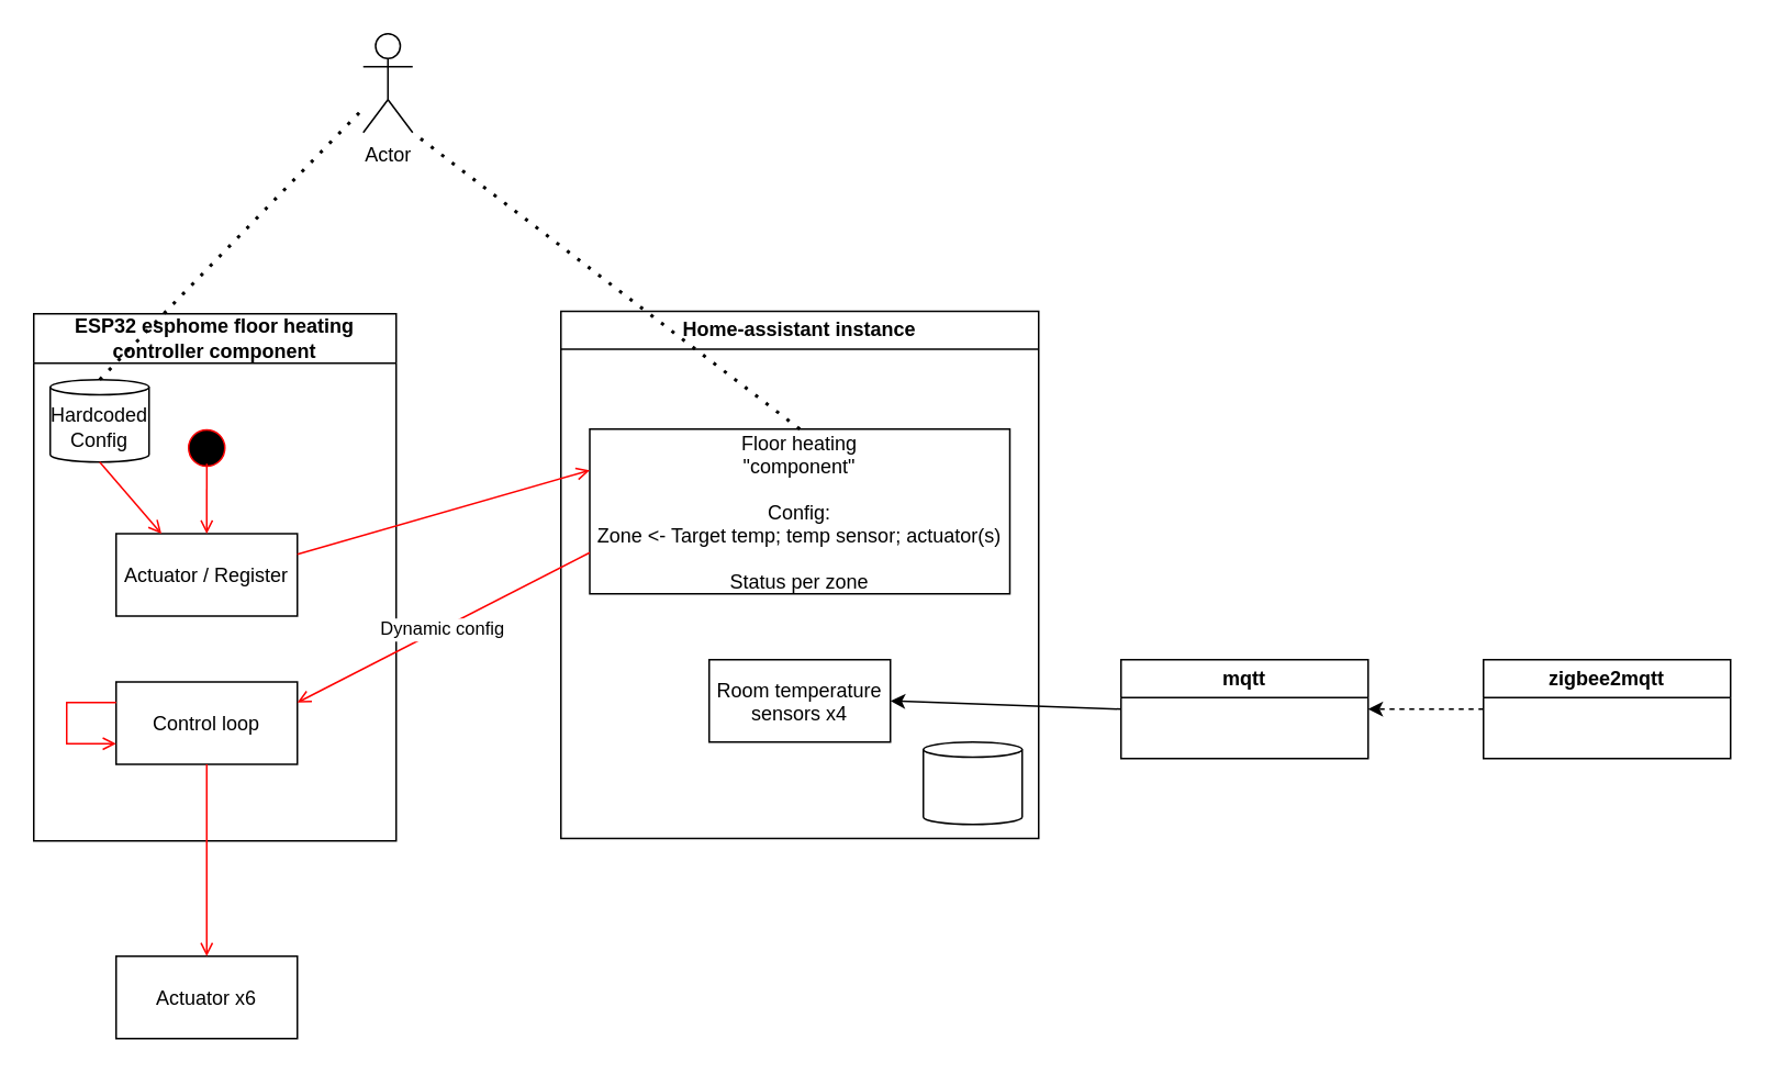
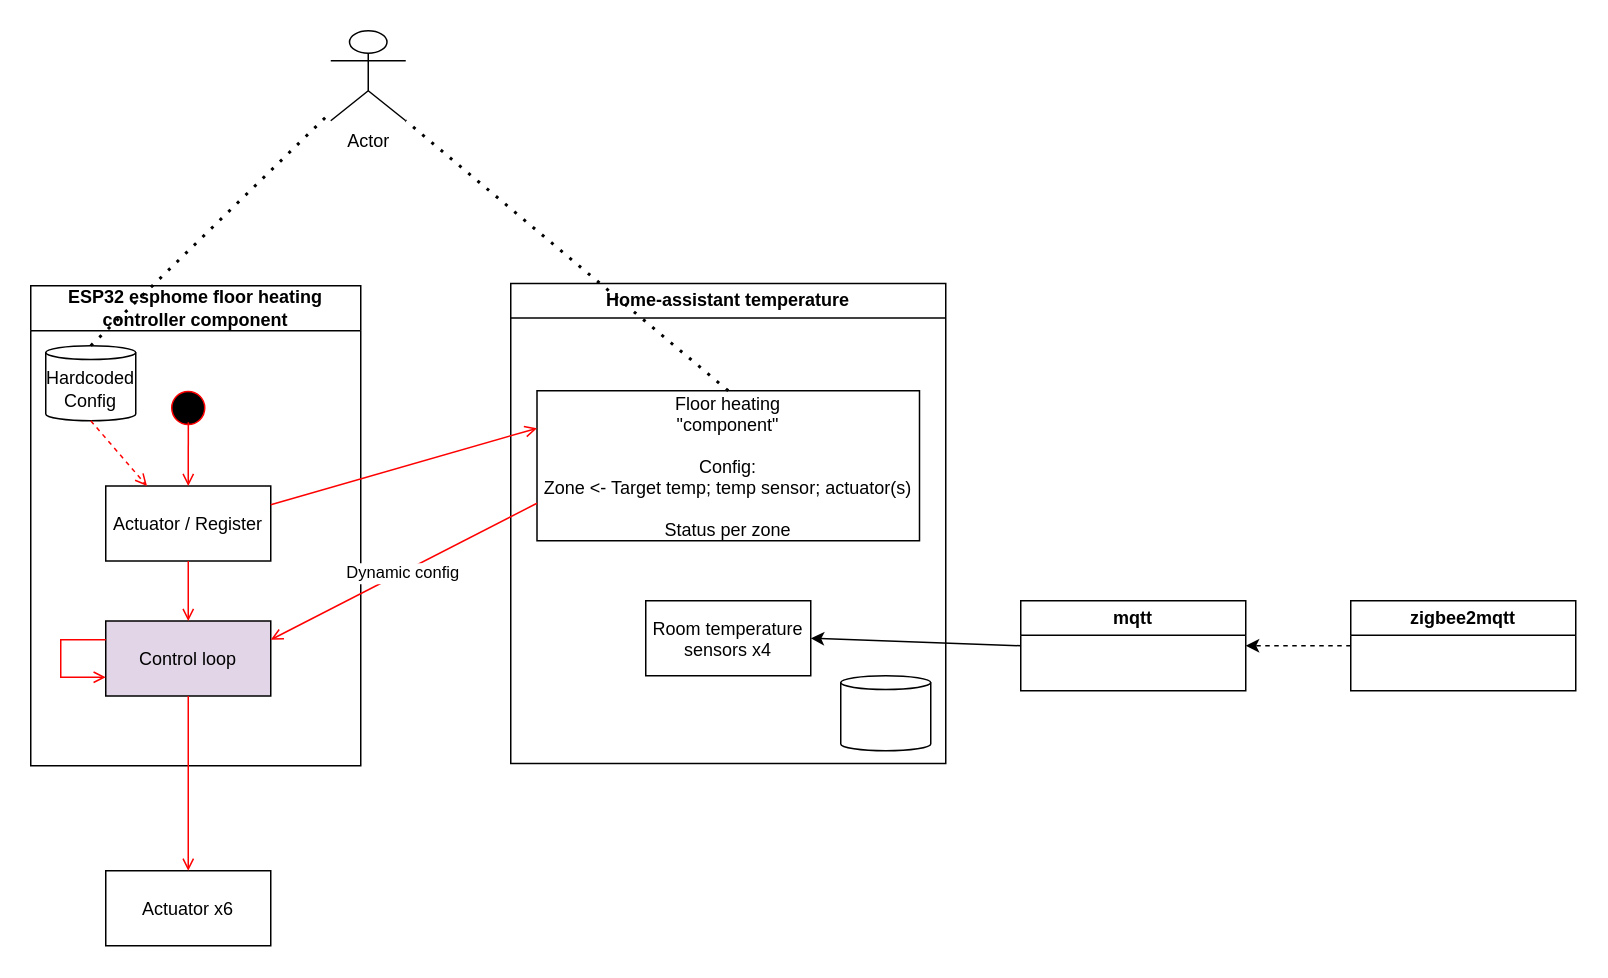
  <mxCell id="0" />
  <mxCell id="1" parent="0" />
  <mxCell id="2" value="ESP32 esphome floor heating controller component" style="swimlane;whiteSpace=wrap;startSize=30;" parent="1" vertex="1"><mxGeometry x="20" y="190" width="220" height="320" as="geometry"><mxRectangle x="164.5" y="128" width="90" height="30" as="alternateBounds" /></mxGeometry></mxCell>
  <mxCell id="3" value="" style="ellipse;shape=startState;fillColor=#000000;strokeColor=#ff0000;" parent="2" vertex="1"><mxGeometry x="90" y="66.5" width="30" height="30" as="geometry" /></mxCell>
  <mxCell id="4" value="Actuator / Register" style="" parent="2" vertex="1"><mxGeometry x="50" y="133.5" width="110" height="50" as="geometry" /></mxCell>
  <mxCell id="5" value="" style="endArrow=open;strokeColor=#FF0000;endFill=1;rounded=0;exitX=0.501;exitY=0.815;exitDx=0;exitDy=0;exitPerimeter=0;" parent="2" source="3" target="4" edge="1"><mxGeometry relative="1" as="geometry"><mxPoint x="105" y="113.5" as="sourcePoint" /></mxGeometry></mxCell>
- <mxCell id="6" value="Control loop" style="" parent="2" vertex="1"><mxGeometry x="50" y="223.5" width="110" height="50" as="geometry" /></mxCell>
+ <mxCell id="6" value="Control loop" style="fillColor=#e1d5e7;" parent="2" vertex="1"><mxGeometry x="50" y="223.5" width="110" height="50" as="geometry" /></mxCell>
+ <mxCell id="7" value="" style="endArrow=open;strokeColor=#FF0000;endFill=1;rounded=0" parent="2" source="4" target="6" edge="1"><mxGeometry relative="1" as="geometry" /></mxCell>
  <mxCell id="8" value="" style="edgeStyle=elbowEdgeStyle;elbow=horizontal;strokeColor=#FF0000;endArrow=open;endFill=1;rounded=0;entryX=0;entryY=0.75;entryDx=0;entryDy=0;exitX=0;exitY=0.25;exitDx=0;exitDy=0;" parent="2" source="6" target="6" edge="1"><mxGeometry width="100" height="100" relative="1" as="geometry"><mxPoint x="150" y="213.5" as="sourcePoint" /><mxPoint x="250" y="113.5" as="targetPoint" /><Array as="points"><mxPoint x="20" y="273.5" /><mxPoint x="40" y="263.5" /></Array></mxGeometry></mxCell>
  <mxCell id="9" value="Hardcoded&lt;br&gt;Config" style="shape=cylinder3;whiteSpace=wrap;html=1;boundedLbl=1;backgroundOutline=1;size=4.552;" parent="2" vertex="1"><mxGeometry x="10" y="40" width="60" height="50" as="geometry" /></mxCell>
- <mxCell id="10" value="" style="endArrow=open;strokeColor=#FF0000;endFill=1;rounded=0;exitX=0.5;exitY=1;exitDx=0;exitDy=0;exitPerimeter=0;entryX=0.25;entryY=0;entryDx=0;entryDy=0;" parent="2" source="9" target="4" edge="1"><mxGeometry relative="1" as="geometry"><mxPoint x="115" y="100.5" as="sourcePoint" /><mxPoint x="115" y="143.5" as="targetPoint" /></mxGeometry></mxCell>
+ <mxCell id="10" value="" style="endArrow=open;strokeColor=#FF0000;endFill=1;rounded=0;exitX=0.5;exitY=1;exitDx=0;exitDy=0;exitPerimeter=0;entryX=0.25;entryY=0;entryDx=0;entryDy=0;dashed=1;" parent="2" source="9" target="4" edge="1"><mxGeometry relative="1" as="geometry"><mxPoint x="115" y="100.5" as="sourcePoint" /><mxPoint x="115" y="143.5" as="targetPoint" /></mxGeometry></mxCell>
  <mxCell id="11" value="Actuator x6" style="" parent="1" vertex="1"><mxGeometry x="70" y="580" width="110" height="50" as="geometry" /></mxCell>
  <mxCell id="12" value="" style="endArrow=open;strokeColor=#FF0000;endFill=1;rounded=0;exitX=0.5;exitY=1;exitDx=0;exitDy=0;entryX=0.5;entryY=0;entryDx=0;entryDy=0;" parent="1" source="6" target="11" edge="1"><mxGeometry relative="1" as="geometry"><mxPoint x="265" y="430" as="sourcePoint" /><mxPoint x="265" y="485" as="targetPoint" /></mxGeometry></mxCell>
- <mxCell id="13" value="Home-assistant instance" style="swimlane;whiteSpace=wrap" parent="1" vertex="1"><mxGeometry x="340" y="188.5" width="290" height="320" as="geometry"><mxRectangle x="164.5" y="128" width="90" height="30" as="alternateBounds" /></mxGeometry></mxCell>
+ <mxCell id="13" value="Home-assistant temperature" style="swimlane;whiteSpace=wrap" parent="1" vertex="1"><mxGeometry x="340" y="188.5" width="290" height="320" as="geometry"><mxRectangle x="164.5" y="128" width="90" height="30" as="alternateBounds" /></mxGeometry></mxCell>
  <mxCell id="14" value="Floor heating &#10;&quot;component&quot;&#10;&#10;Config:&#10;Zone &lt;- Target temp; temp sensor; actuator(s)&#10;&#10;Status per zone" style="" parent="13" vertex="1"><mxGeometry x="17.5" y="71.5" width="255" height="100" as="geometry" /></mxCell>
  <mxCell id="15" value="Room temperature&#10;sensors x4" style="" parent="13" vertex="1"><mxGeometry x="90" y="211.5" width="110" height="50" as="geometry" /></mxCell>
  <mxCell id="16" value="" style="shape=cylinder3;whiteSpace=wrap;html=1;boundedLbl=1;backgroundOutline=1;size=4.552;" vertex="1" parent="13"><mxGeometry x="220" y="261.5" width="60" height="50" as="geometry" /></mxCell>
  <mxCell id="17" value="" style="endArrow=open;strokeColor=#FF0000;endFill=1;rounded=0;exitX=1;exitY=0.25;exitDx=0;exitDy=0;entryX=0;entryY=0.25;entryDx=0;entryDy=0;" parent="1" source="4" target="14" edge="1"><mxGeometry relative="1" as="geometry"><mxPoint x="190" y="452" as="sourcePoint" /><mxPoint x="380" y="452" as="targetPoint" /></mxGeometry></mxCell>
  <mxCell id="18" value="Dynamic config" style="endArrow=open;strokeColor=#FF0000;endFill=1;rounded=0;exitX=0;exitY=0.75;exitDx=0;exitDy=0;entryX=1;entryY=0.25;entryDx=0;entryDy=0;" parent="1" source="14" target="6" edge="1"><mxGeometry relative="1" as="geometry"><mxPoint x="280" y="390" as="sourcePoint" /><mxPoint x="210" y="400" as="targetPoint" /></mxGeometry></mxCell>
- <mxCell id="19" value="Actor" style="shape=umlActor;verticalLabelPosition=bottom;verticalAlign=top;html=1;outlineConnect=0;" parent="1" vertex="1"><mxGeometry x="220" y="20" width="30" height="60" as="geometry" /></mxCell>
+ <mxCell id="19" value="Actor" style="shape=umlActor;verticalLabelPosition=bottom;verticalAlign=top;html=1;outlineConnect=0;" parent="1" vertex="1"><mxGeometry x="220" y="20" width="50" height="60" as="geometry" /></mxCell>
  <mxCell id="20" value="" style="endArrow=none;dashed=1;html=1;dashPattern=1 3;strokeWidth=2;rounded=0;exitX=0.5;exitY=0;exitDx=0;exitDy=0;exitPerimeter=0;" parent="1" source="9" target="19" edge="1"><mxGeometry width="50" height="50" relative="1" as="geometry"><mxPoint x="100" y="150" as="sourcePoint" /><mxPoint x="150" y="100" as="targetPoint" /></mxGeometry></mxCell>
  <mxCell id="21" value="" style="endArrow=none;dashed=1;html=1;dashPattern=1 3;strokeWidth=2;rounded=0;exitX=0.5;exitY=0;exitDx=0;exitDy=0;entryX=1;entryY=1;entryDx=0;entryDy=0;entryPerimeter=0;" parent="1" source="14" target="19" edge="1"><mxGeometry width="50" height="50" relative="1" as="geometry"><mxPoint x="70" y="240" as="sourcePoint" /><mxPoint x="66" y="120" as="targetPoint" /></mxGeometry></mxCell>
  <mxCell id="22" value="zigbee2mqtt" style="swimlane;whiteSpace=wrap" vertex="1" parent="1"><mxGeometry x="900" y="400" width="150" height="60" as="geometry"><mxRectangle x="164.5" y="128" width="90" height="30" as="alternateBounds" /></mxGeometry></mxCell>
  <mxCell id="23" value="" style="endArrow=classic;html=1;rounded=0;exitX=0;exitY=0.5;exitDx=0;exitDy=0;entryX=1;entryY=0.5;entryDx=0;entryDy=0;dashed=1;" edge="1" parent="1" source="22" target="24"><mxGeometry width="50" height="50" relative="1" as="geometry"><mxPoint x="500" y="330" as="sourcePoint" /><mxPoint x="550" y="280" as="targetPoint" /></mxGeometry></mxCell>
  <mxCell id="24" value="mqtt" style="swimlane;whiteSpace=wrap" vertex="1" parent="1"><mxGeometry x="680" y="400" width="150" height="60" as="geometry"><mxRectangle x="164.5" y="128" width="90" height="30" as="alternateBounds" /></mxGeometry></mxCell>
  <mxCell id="25" value="" style="endArrow=classic;html=1;rounded=0;exitX=0;exitY=0.5;exitDx=0;exitDy=0;entryX=1;entryY=0.5;entryDx=0;entryDy=0;" edge="1" parent="1" source="24" target="15"><mxGeometry width="50" height="50" relative="1" as="geometry"><mxPoint x="840" y="383" as="sourcePoint" /><mxPoint x="780" y="330" as="targetPoint" /></mxGeometry></mxCell>
